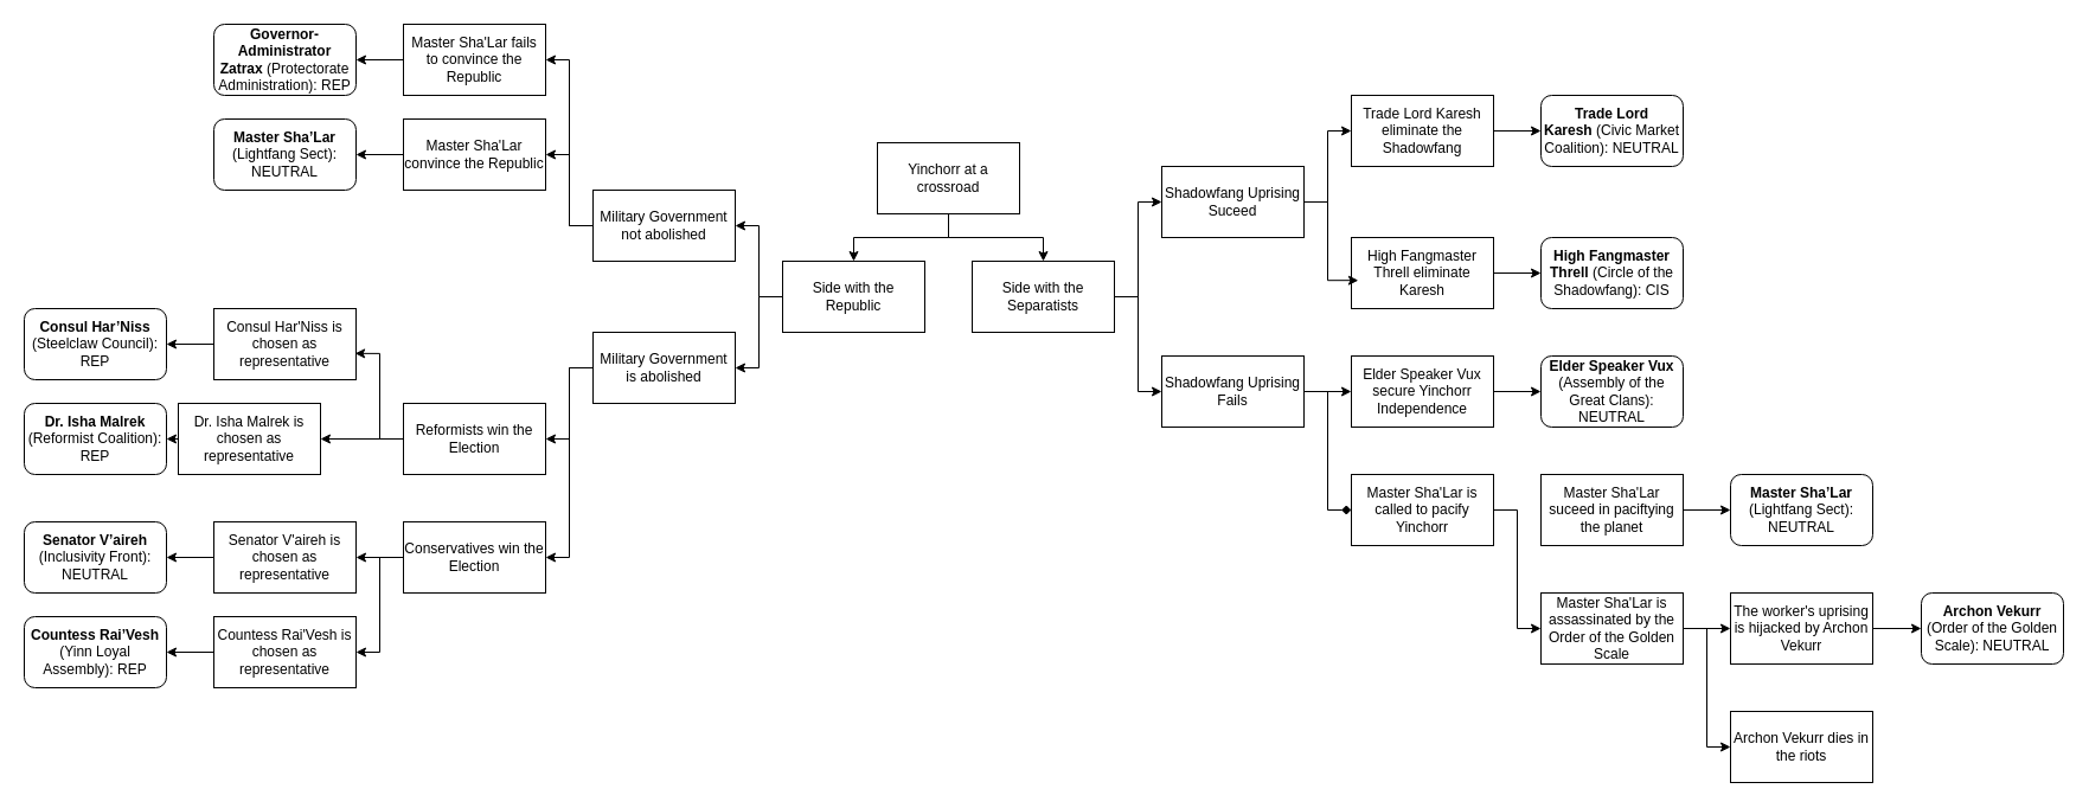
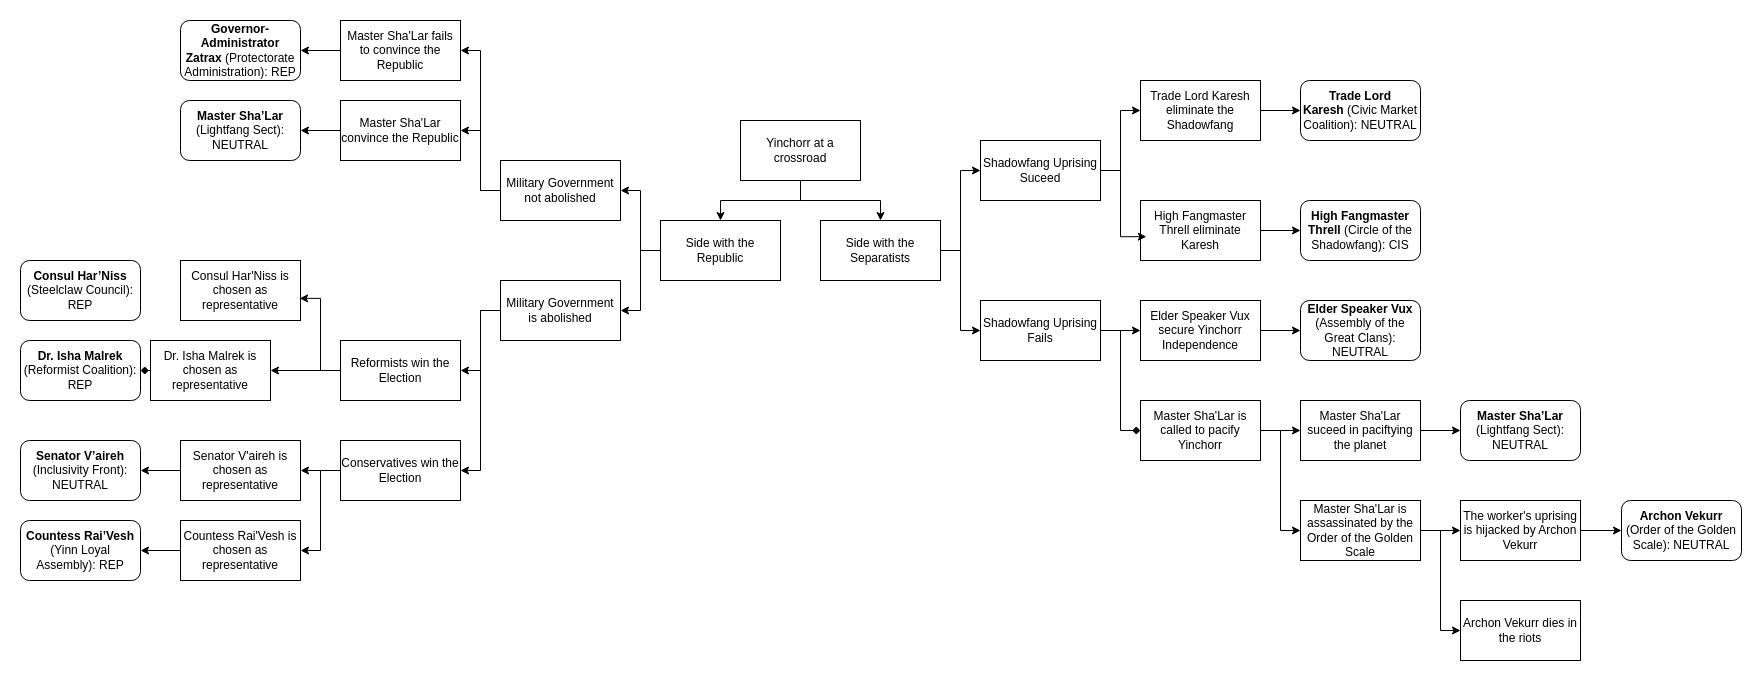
  <mxCell id="0" />
  <mxCell id="1" parent="0" />
  <mxCell id="2" style="edgeStyle=orthogonalEdgeStyle;rounded=0;orthogonalLoop=1;jettySize=auto;html=1;exitX=0.5;exitY=1;exitDx=0;exitDy=0;" edge="1" parent="1" source="4" target="7"><mxGeometry relative="1" as="geometry" /></mxCell>
  <mxCell id="3" style="edgeStyle=orthogonalEdgeStyle;rounded=0;orthogonalLoop=1;jettySize=auto;html=1;exitX=0.5;exitY=1;exitDx=0;exitDy=0;" edge="1" parent="1" source="4" target="10"><mxGeometry relative="1" as="geometry" /></mxCell>
  <mxCell id="4" value="Yinchorr at a crossroad" style="rounded=0;whiteSpace=wrap;html=1;" vertex="1" parent="1"><mxGeometry x="740" y="120" width="120" height="60" as="geometry" /></mxCell>
  <mxCell id="5" style="edgeStyle=orthogonalEdgeStyle;rounded=0;orthogonalLoop=1;jettySize=auto;html=1;exitX=0;exitY=0.5;exitDx=0;exitDy=0;entryX=1;entryY=0.5;entryDx=0;entryDy=0;" edge="1" parent="1" source="7" target="23"><mxGeometry relative="1" as="geometry" /></mxCell>
  <mxCell id="6" style="edgeStyle=orthogonalEdgeStyle;rounded=0;orthogonalLoop=1;jettySize=auto;html=1;exitX=0;exitY=0.5;exitDx=0;exitDy=0;entryX=1;entryY=0.5;entryDx=0;entryDy=0;" edge="1" parent="1" source="7" target="31"><mxGeometry relative="1" as="geometry" /></mxCell>
  <mxCell id="7" value="Side with the Republic" style="rounded=0;whiteSpace=wrap;html=1;" vertex="1" parent="1"><mxGeometry x="660" y="220" width="120" height="60" as="geometry" /></mxCell>
  <mxCell id="8" style="edgeStyle=orthogonalEdgeStyle;rounded=0;orthogonalLoop=1;jettySize=auto;html=1;exitX=1;exitY=0.5;exitDx=0;exitDy=0;entryX=0;entryY=0.5;entryDx=0;entryDy=0;" edge="1" parent="1" source="10" target="47"><mxGeometry relative="1" as="geometry" /></mxCell>
  <mxCell id="9" style="edgeStyle=orthogonalEdgeStyle;rounded=0;orthogonalLoop=1;jettySize=auto;html=1;exitX=1;exitY=0.5;exitDx=0;exitDy=0;entryX=0;entryY=0.5;entryDx=0;entryDy=0;" edge="1" parent="1" source="10" target="50"><mxGeometry relative="1" as="geometry" /></mxCell>
  <mxCell id="10" value="Side with the Separatists" style="rounded=0;whiteSpace=wrap;html=1;" vertex="1" parent="1"><mxGeometry x="820" y="220" width="120" height="60" as="geometry" /></mxCell>
  <mxCell id="11" value="&lt;strong data-end=&quot;112&quot; data-start=&quot;86&quot;&gt;High Fangmaster Threll&lt;/strong&gt; (Circle of the Shadowfang): CIS" style="rounded=1;whiteSpace=wrap;html=1;" vertex="1" parent="1"><mxGeometry x="1300" y="200" width="120" height="60" as="geometry" /></mxCell>
  <mxCell id="12" value="&lt;strong data-end=&quot;461&quot; data-start=&quot;440&quot;&gt;Trade Lord Karesh&lt;/strong&gt;&amp;nbsp;(Civic Market Coalition): NEUTRAL" style="rounded=1;whiteSpace=wrap;html=1;" vertex="1" parent="1"><mxGeometry x="1300" y="80" width="120" height="60" as="geometry" /></mxCell>
  <mxCell id="13" value="&lt;strong data-end=&quot;219&quot; data-start=&quot;198&quot;&gt;Elder Speaker Vux&lt;/strong&gt; (Assembly of the Great Clans): NEUTRAL" style="rounded=1;whiteSpace=wrap;html=1;" vertex="1" parent="1"><mxGeometry x="1300" y="300" width="120" height="60" as="geometry" /></mxCell>
  <mxCell id="14" value="&lt;strong data-end=&quot;44&quot; data-start=&quot;27&quot;&gt;Archon Vekurr&lt;/strong&gt; (Order of the Golden Scale): NEUTRAL" style="rounded=1;whiteSpace=wrap;html=1;" vertex="1" parent="1"><mxGeometry x="1621" y="500" width="120" height="60" as="geometry" /></mxCell>
  <mxCell id="15" value="&lt;strong data-end=&quot;349&quot; data-start=&quot;316&quot;&gt;Governor-Administrator Zatrax&lt;/strong&gt; (Protectorate Administration): REP" style="rounded=1;whiteSpace=wrap;html=1;" vertex="1" parent="1"><mxGeometry x="180" y="20" width="120" height="60" as="geometry" /></mxCell>
  <mxCell id="16" value="&lt;strong data-end=&quot;284&quot; data-start=&quot;263&quot;&gt;Countess Rai’Vesh&lt;/strong&gt; (Yinn Loyal Assembly): REP" style="rounded=1;whiteSpace=wrap;html=1;" vertex="1" parent="1"><mxGeometry x="20" y="520" width="120" height="60" as="geometry" /></mxCell>
  <mxCell id="17" value="&lt;strong data-end=&quot;168&quot; data-start=&quot;149&quot;&gt;Consul Har’Niss&lt;/strong&gt; (Steelclaw Council): REP" style="rounded=1;whiteSpace=wrap;html=1;" vertex="1" parent="1"><mxGeometry x="20" y="260" width="120" height="60" as="geometry" /></mxCell>
  <mxCell id="18" value="&lt;strong data-end=&quot;408&quot; data-start=&quot;389&quot;&gt;Dr. Isha Malrek&lt;/strong&gt; (Reformist Coalition): REP" style="rounded=1;whiteSpace=wrap;html=1;" vertex="1" parent="1"><mxGeometry x="20" y="340" width="120" height="60" as="geometry" /></mxCell>
  <mxCell id="19" value="&lt;strong data-end=&quot;519&quot; data-start=&quot;500&quot;&gt;Senator V’aireh&lt;/strong&gt; (Inclusivity Front): NEUTRAL" style="rounded=1;whiteSpace=wrap;html=1;" vertex="1" parent="1"><mxGeometry x="20" y="440" width="120" height="60" as="geometry" /></mxCell>
  <mxCell id="20" value="&lt;strong data-end=&quot;571&quot; data-start=&quot;553&quot;&gt;Master Sha’Lar&lt;/strong&gt; (Lightfang Sect): NEUTRAL" style="rounded=1;whiteSpace=wrap;html=1;" vertex="1" parent="1"><mxGeometry x="180" y="100" width="120" height="60" as="geometry" /></mxCell>
  <mxCell id="21" style="edgeStyle=orthogonalEdgeStyle;rounded=0;orthogonalLoop=1;jettySize=auto;html=1;exitX=0;exitY=0.5;exitDx=0;exitDy=0;entryX=1;entryY=0.5;entryDx=0;entryDy=0;" edge="1" parent="1" source="23" target="25"><mxGeometry relative="1" as="geometry" /></mxCell>
  <mxCell id="22" style="edgeStyle=orthogonalEdgeStyle;rounded=0;orthogonalLoop=1;jettySize=auto;html=1;exitX=0;exitY=0.5;exitDx=0;exitDy=0;entryX=1;entryY=0.5;entryDx=0;entryDy=0;" edge="1" parent="1" source="23" target="27"><mxGeometry relative="1" as="geometry" /></mxCell>
  <mxCell id="23" value="Military Government not abolished" style="rounded=0;whiteSpace=wrap;html=1;" vertex="1" parent="1"><mxGeometry x="500" y="160" width="120" height="60" as="geometry" /></mxCell>
  <mxCell id="24" style="edgeStyle=orthogonalEdgeStyle;rounded=0;orthogonalLoop=1;jettySize=auto;html=1;exitX=0;exitY=0.5;exitDx=0;exitDy=0;" edge="1" parent="1" source="25" target="15"><mxGeometry relative="1" as="geometry" /></mxCell>
  <mxCell id="25" value="Master Sha'Lar fails to convince the Republic" style="rounded=0;whiteSpace=wrap;html=1;" vertex="1" parent="1"><mxGeometry x="340" y="20" width="120" height="60" as="geometry" /></mxCell>
  <mxCell id="26" style="edgeStyle=orthogonalEdgeStyle;rounded=0;orthogonalLoop=1;jettySize=auto;html=1;exitX=0;exitY=0.5;exitDx=0;exitDy=0;entryX=1;entryY=0.5;entryDx=0;entryDy=0;" edge="1" parent="1" source="27" target="20"><mxGeometry relative="1" as="geometry" /></mxCell>
  <mxCell id="27" value="Master Sha'Lar convince the Republic" style="rounded=0;whiteSpace=wrap;html=1;" vertex="1" parent="1"><mxGeometry x="340" y="100" width="120" height="60" as="geometry" /></mxCell>
  <mxCell id="28" value="&lt;strong data-end=&quot;571&quot; data-start=&quot;553&quot;&gt;Master Sha’Lar&lt;/strong&gt; (Lightfang Sect): NEUTRAL" style="rounded=1;whiteSpace=wrap;html=1;" vertex="1" parent="1"><mxGeometry x="1460" y="400" width="120" height="60" as="geometry" /></mxCell>
  <mxCell id="29" style="edgeStyle=orthogonalEdgeStyle;rounded=0;orthogonalLoop=1;jettySize=auto;html=1;exitX=0;exitY=0.5;exitDx=0;exitDy=0;" edge="1" parent="1" source="31" target="33"><mxGeometry relative="1" as="geometry" /></mxCell>
  <mxCell id="30" style="edgeStyle=orthogonalEdgeStyle;rounded=0;orthogonalLoop=1;jettySize=auto;html=1;exitX=0;exitY=0.5;exitDx=0;exitDy=0;entryX=1;entryY=0.5;entryDx=0;entryDy=0;" edge="1" parent="1" source="31" target="41"><mxGeometry relative="1" as="geometry" /></mxCell>
  <mxCell id="31" value="Military Government is abolished" style="rounded=0;whiteSpace=wrap;html=1;" vertex="1" parent="1"><mxGeometry x="500" y="280" width="120" height="60" as="geometry" /></mxCell>
  <mxCell id="32" style="edgeStyle=orthogonalEdgeStyle;rounded=0;orthogonalLoop=1;jettySize=auto;html=1;exitX=0;exitY=0.5;exitDx=0;exitDy=0;" edge="1" parent="1" source="33" target="37"><mxGeometry relative="1" as="geometry" /></mxCell>
  <mxCell id="33" value="Reformists win the Election" style="rounded=0;whiteSpace=wrap;html=1;" vertex="1" parent="1"><mxGeometry x="340" y="340" width="120" height="60" as="geometry" /></mxCell>
- <mxCell id="34" style="edgeStyle=orthogonalEdgeStyle;rounded=0;orthogonalLoop=1;jettySize=auto;html=1;exitX=0;exitY=0.5;exitDx=0;exitDy=0;" edge="1" parent="1" source="35" target="17"><mxGeometry relative="1" as="geometry" /></mxCell>
  <mxCell id="35" value="Consul Har'Niss is chosen as representative" style="rounded=0;whiteSpace=wrap;html=1;" vertex="1" parent="1"><mxGeometry x="180" y="260" width="120" height="60" as="geometry" /></mxCell>
- <mxCell id="36" style="edgeStyle=orthogonalEdgeStyle;rounded=0;orthogonalLoop=1;jettySize=auto;html=1;exitX=0;exitY=0.5;exitDx=0;exitDy=0;entryX=1;entryY=0.5;entryDx=0;entryDy=0;" edge="1" parent="1" source="37" target="18"><mxGeometry relative="1" as="geometry" /></mxCell>
+ <mxCell id="36" style="edgeStyle=orthogonalEdgeStyle;rounded=0;orthogonalLoop=1;jettySize=auto;html=1;exitX=0;exitY=0.5;exitDx=0;exitDy=0;entryX=1;entryY=0.5;entryDx=0;entryDy=0;endArrow=diamond;" edge="1" parent="1" source="37" target="18"><mxGeometry relative="1" as="geometry" /></mxCell>
  <mxCell id="37" value="Dr. Isha Malrek is chosen as representative" style="rounded=0;whiteSpace=wrap;html=1;" vertex="1" parent="1"><mxGeometry x="150" y="340" width="120" height="60" as="geometry" /></mxCell>
  <mxCell id="38" style="edgeStyle=orthogonalEdgeStyle;rounded=0;orthogonalLoop=1;jettySize=auto;html=1;exitX=0;exitY=0.5;exitDx=0;exitDy=0;entryX=0.993;entryY=0.631;entryDx=0;entryDy=0;entryPerimeter=0;" edge="1" parent="1" source="33" target="35"><mxGeometry relative="1" as="geometry" /></mxCell>
  <mxCell id="39" style="edgeStyle=orthogonalEdgeStyle;rounded=0;orthogonalLoop=1;jettySize=auto;html=1;exitX=0;exitY=0.5;exitDx=0;exitDy=0;" edge="1" parent="1" source="41" target="43"><mxGeometry relative="1" as="geometry" /></mxCell>
  <mxCell id="40" style="edgeStyle=orthogonalEdgeStyle;rounded=0;orthogonalLoop=1;jettySize=auto;html=1;exitX=0;exitY=0.5;exitDx=0;exitDy=0;entryX=1;entryY=0.5;entryDx=0;entryDy=0;" edge="1" parent="1" source="41" target="45"><mxGeometry relative="1" as="geometry" /></mxCell>
  <mxCell id="41" value="Conservatives win the Election" style="rounded=0;whiteSpace=wrap;html=1;" vertex="1" parent="1"><mxGeometry x="340" y="440" width="120" height="60" as="geometry" /></mxCell>
  <mxCell id="42" style="edgeStyle=orthogonalEdgeStyle;rounded=0;orthogonalLoop=1;jettySize=auto;html=1;exitX=0;exitY=0.5;exitDx=0;exitDy=0;" edge="1" parent="1" source="43" target="19"><mxGeometry relative="1" as="geometry" /></mxCell>
  <mxCell id="43" value="Senator V'aireh is chosen as representative" style="rounded=0;whiteSpace=wrap;html=1;" vertex="1" parent="1"><mxGeometry x="180" y="440" width="120" height="60" as="geometry" /></mxCell>
  <mxCell id="44" style="edgeStyle=orthogonalEdgeStyle;rounded=0;orthogonalLoop=1;jettySize=auto;html=1;exitX=0;exitY=0.5;exitDx=0;exitDy=0;" edge="1" parent="1" source="45" target="16"><mxGeometry relative="1" as="geometry" /></mxCell>
  <mxCell id="45" value="Countess Rai'Vesh is chosen as representative" style="rounded=0;whiteSpace=wrap;html=1;" vertex="1" parent="1"><mxGeometry x="180" y="520" width="120" height="60" as="geometry" /></mxCell>
  <mxCell id="46" style="edgeStyle=orthogonalEdgeStyle;rounded=0;orthogonalLoop=1;jettySize=auto;html=1;exitX=1;exitY=0.5;exitDx=0;exitDy=0;" edge="1" parent="1" source="47" target="52"><mxGeometry relative="1" as="geometry" /></mxCell>
  <mxCell id="47" value="Shadowfang Uprising Suceed" style="rounded=0;whiteSpace=wrap;html=1;" vertex="1" parent="1"><mxGeometry x="980" y="140" width="120" height="60" as="geometry" /></mxCell>
  <mxCell id="48" style="edgeStyle=orthogonalEdgeStyle;rounded=0;orthogonalLoop=1;jettySize=auto;html=1;exitX=1;exitY=0.5;exitDx=0;exitDy=0;entryX=0;entryY=0.5;entryDx=0;entryDy=0;endArrow=diamond;" edge="1" parent="1" source="50" target="58"><mxGeometry relative="1" as="geometry" /></mxCell>
  <mxCell id="49" style="edgeStyle=orthogonalEdgeStyle;rounded=0;orthogonalLoop=1;jettySize=auto;html=1;exitX=1;exitY=0.5;exitDx=0;exitDy=0;" edge="1" parent="1" source="50" target="60"><mxGeometry relative="1" as="geometry" /></mxCell>
  <mxCell id="50" value="Shadowfang Uprising Fails" style="rounded=0;whiteSpace=wrap;html=1;" vertex="1" parent="1"><mxGeometry x="980" y="300" width="120" height="60" as="geometry" /></mxCell>
  <mxCell id="51" style="edgeStyle=orthogonalEdgeStyle;rounded=0;orthogonalLoop=1;jettySize=auto;html=1;exitX=1;exitY=0.5;exitDx=0;exitDy=0;" edge="1" parent="1" source="52" target="12"><mxGeometry relative="1" as="geometry" /></mxCell>
  <mxCell id="52" value="Trade Lord Karesh eliminate the Shadowfang" style="rounded=0;whiteSpace=wrap;html=1;" vertex="1" parent="1"><mxGeometry x="1140" y="80" width="120" height="60" as="geometry" /></mxCell>
  <mxCell id="53" style="edgeStyle=orthogonalEdgeStyle;rounded=0;orthogonalLoop=1;jettySize=auto;html=1;exitX=1;exitY=0.5;exitDx=0;exitDy=0;" edge="1" parent="1" source="54" target="11"><mxGeometry relative="1" as="geometry" /></mxCell>
  <mxCell id="54" value="High Fangmaster Threll eliminate Karesh" style="rounded=0;whiteSpace=wrap;html=1;" vertex="1" parent="1"><mxGeometry x="1140" y="200" width="120" height="60" as="geometry" /></mxCell>
  <mxCell id="55" style="edgeStyle=orthogonalEdgeStyle;rounded=0;orthogonalLoop=1;jettySize=auto;html=1;exitX=1;exitY=0.5;exitDx=0;exitDy=0;entryX=0.049;entryY=0.603;entryDx=0;entryDy=0;entryPerimeter=0;" edge="1" parent="1" source="47" target="54"><mxGeometry relative="1" as="geometry" /></mxCell>
+ <mxCell id="56" style="edgeStyle=orthogonalEdgeStyle;rounded=0;orthogonalLoop=1;jettySize=auto;html=1;exitX=1;exitY=0.5;exitDx=0;exitDy=0;" edge="1" parent="1" source="58" target="62"><mxGeometry relative="1" as="geometry" /></mxCell>
  <mxCell id="57" style="edgeStyle=orthogonalEdgeStyle;rounded=0;orthogonalLoop=1;jettySize=auto;html=1;exitX=1;exitY=0.5;exitDx=0;exitDy=0;entryX=0;entryY=0.5;entryDx=0;entryDy=0;" edge="1" parent="1" source="58" target="65"><mxGeometry relative="1" as="geometry" /></mxCell>
  <mxCell id="58" value="Master Sha'Lar is called to pacify Yinchorr" style="rounded=0;whiteSpace=wrap;html=1;" vertex="1" parent="1"><mxGeometry x="1140" y="400" width="120" height="60" as="geometry" /></mxCell>
  <mxCell id="59" style="edgeStyle=orthogonalEdgeStyle;rounded=0;orthogonalLoop=1;jettySize=auto;html=1;exitX=1;exitY=0.5;exitDx=0;exitDy=0;" edge="1" parent="1" source="60" target="13"><mxGeometry relative="1" as="geometry" /></mxCell>
  <mxCell id="60" value="Elder Speaker Vux secure Yinchorr Independence" style="rounded=0;whiteSpace=wrap;html=1;" vertex="1" parent="1"><mxGeometry x="1140" y="300" width="120" height="60" as="geometry" /></mxCell>
  <mxCell id="61" style="edgeStyle=orthogonalEdgeStyle;rounded=0;orthogonalLoop=1;jettySize=auto;html=1;exitX=1;exitY=0.5;exitDx=0;exitDy=0;entryX=0;entryY=0.5;entryDx=0;entryDy=0;" edge="1" parent="1" source="62" target="28"><mxGeometry relative="1" as="geometry" /></mxCell>
  <mxCell id="62" value="Master Sha'Lar suceed in paciftying the planet" style="rounded=0;whiteSpace=wrap;html=1;" vertex="1" parent="1"><mxGeometry x="1300" y="400" width="120" height="60" as="geometry" /></mxCell>
  <mxCell id="63" style="edgeStyle=orthogonalEdgeStyle;rounded=0;orthogonalLoop=1;jettySize=auto;html=1;exitX=1;exitY=0.5;exitDx=0;exitDy=0;" edge="1" parent="1" source="65" target="67"><mxGeometry relative="1" as="geometry" /></mxCell>
  <mxCell id="64" style="edgeStyle=orthogonalEdgeStyle;rounded=0;orthogonalLoop=1;jettySize=auto;html=1;exitX=1;exitY=0.5;exitDx=0;exitDy=0;entryX=0;entryY=0.5;entryDx=0;entryDy=0;" edge="1" parent="1" source="65" target="68"><mxGeometry relative="1" as="geometry" /></mxCell>
  <mxCell id="65" value="Master Sha'Lar is assassinated by the Order of the Golden Scale" style="rounded=0;whiteSpace=wrap;html=1;" vertex="1" parent="1"><mxGeometry x="1300" y="500" width="120" height="60" as="geometry" /></mxCell>
  <mxCell id="66" style="edgeStyle=orthogonalEdgeStyle;rounded=0;orthogonalLoop=1;jettySize=auto;html=1;exitX=1;exitY=0.5;exitDx=0;exitDy=0;" edge="1" parent="1" source="67" target="14"><mxGeometry relative="1" as="geometry" /></mxCell>
  <mxCell id="67" value="The worker's uprising is hijacked by Archon Vekurr" style="rounded=0;whiteSpace=wrap;html=1;" vertex="1" parent="1"><mxGeometry x="1460" y="500" width="120" height="60" as="geometry" /></mxCell>
  <mxCell id="68" value="Archon Vekurr dies in the riots" style="rounded=0;whiteSpace=wrap;html=1;" vertex="1" parent="1"><mxGeometry x="1460" y="600" width="120" height="60" as="geometry" /></mxCell>
